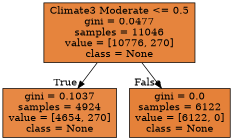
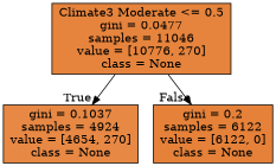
  digraph {
    node [color=black shape=box style=filled]
    edge [labeldistance=2.5]
    n1 [fillcolor="#e58139f9" label="Climate3 Moderate <= 0.5\ngini = 0.0477\nsamples = 11046\nvalue = [10776, 270]\nclass = None"]
    n2 [fillcolor="#e58139f0" label="gini = 0.1037\nsamples = 4924\nvalue = [4654, 270]\nclass = None"]
-   n3 [fillcolor="#e58139ff" label="gini = 0.0\nsamples = 6122\nvalue = [6122, 0]\nclass = None"]
+   n3 [fillcolor="#e58139ff" label="gini = 0.2\nsamples = 6122\nvalue = [6122, 0]\nclass = None"]
    n1 -> n2 [headlabel=True labelangle=45]
    n1 -> n3 [headlabel=False labelangle=-45]
  }
